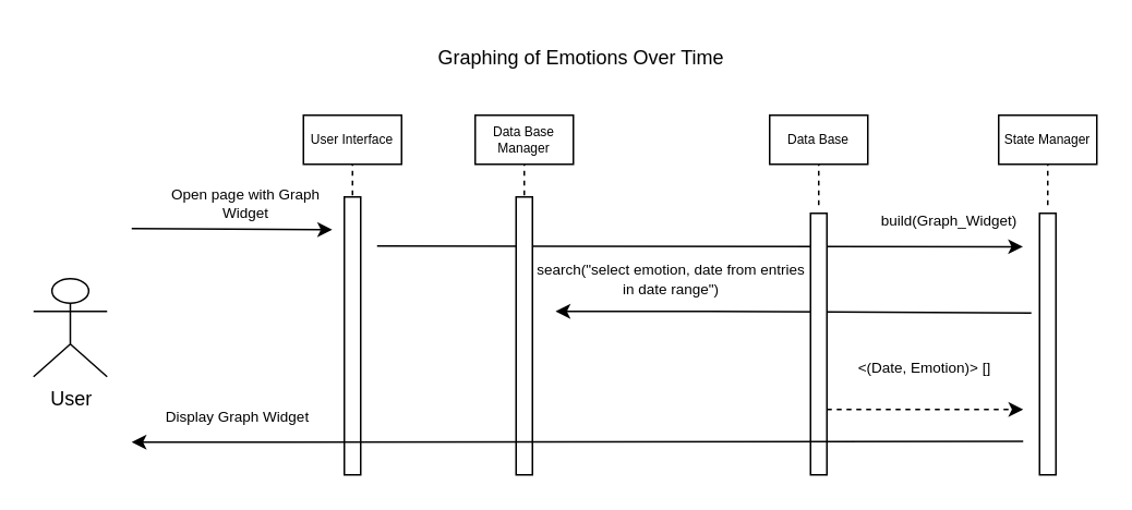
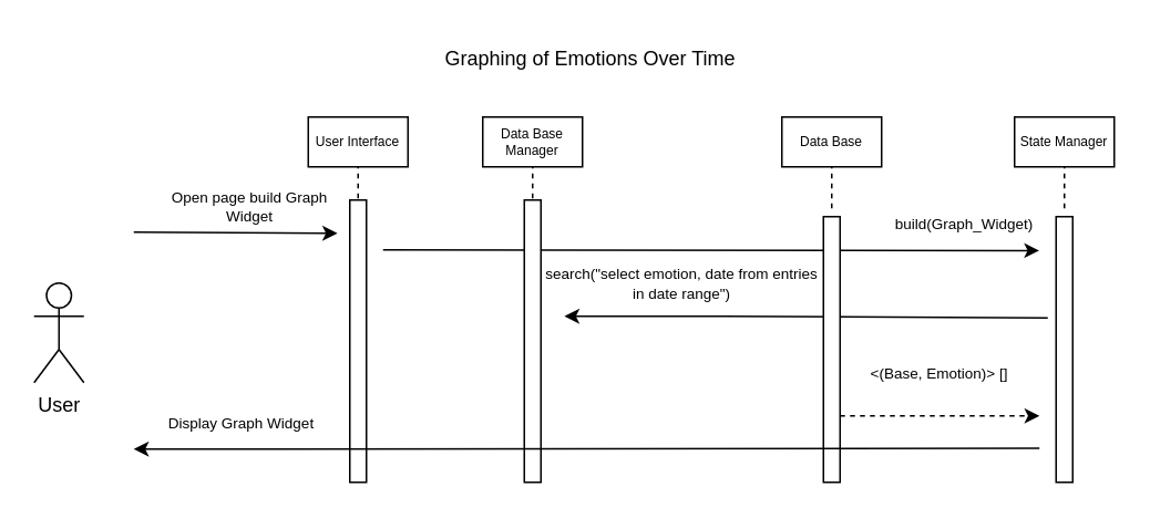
  <mxCell id="0" />
  <mxCell id="1" parent="0" />
- <mxCell id="2" value="User" style="shape=umlActor;verticalLabelPosition=bottom;verticalAlign=top;html=1;outlineConnect=0;" vertex="1" parent="1"><mxGeometry x="20" y="170" width="45" height="60" as="geometry" /></mxCell>
+ <mxCell id="2" value="User" style="shape=umlActor;verticalLabelPosition=bottom;verticalAlign=top;html=1;outlineConnect=0;" vertex="1" parent="1"><mxGeometry x="20" y="170" width="30" height="60" as="geometry" /></mxCell>
  <mxCell id="3" value="Graphing of Emotions Over Time" style="text;html=1;strokeColor=none;fillColor=none;align=center;verticalAlign=middle;whiteSpace=wrap;rounded=0;" vertex="1" parent="1"><mxGeometry x="185" y="20" width="340" height="30" as="geometry" /></mxCell>
  <mxCell id="4" value="" style="rounded=0;whiteSpace=wrap;html=1;fontSize=8;" vertex="1" parent="1"><mxGeometry x="185" y="70" width="60" height="30" as="geometry" /></mxCell>
  <mxCell id="5" value="User Interface" style="text;html=1;strokeColor=none;fillColor=none;align=center;verticalAlign=middle;whiteSpace=wrap;rounded=0;fontSize=8;" vertex="1" parent="1"><mxGeometry x="185" y="70" width="60" height="30" as="geometry" /></mxCell>
  <mxCell id="6" value="" style="endArrow=none;dashed=1;html=1;rounded=0;entryX=0.5;entryY=1;entryDx=0;entryDy=0;exitX=0.5;exitY=0;exitDx=0;exitDy=0;fontSize=8;" edge="1" parent="1" target="5"><mxGeometry width="50" height="50" relative="1" as="geometry"><mxPoint x="215" y="125" as="sourcePoint" /><mxPoint x="445" y="105" as="targetPoint" /><Array as="points" /></mxGeometry></mxCell>
  <mxCell id="7" value="" style="rounded=0;whiteSpace=wrap;html=1;fontSize=8;" vertex="1" parent="1"><mxGeometry x="290" y="70" width="60" height="30" as="geometry" /></mxCell>
  <mxCell id="8" value="Data Base Manager" style="text;html=1;strokeColor=none;fillColor=none;align=center;verticalAlign=middle;whiteSpace=wrap;rounded=0;fontSize=8;" vertex="1" parent="1"><mxGeometry x="290" y="70" width="60" height="30" as="geometry" /></mxCell>
  <mxCell id="9" value="" style="endArrow=none;dashed=1;html=1;rounded=0;entryX=0.5;entryY=1;entryDx=0;entryDy=0;exitX=0.5;exitY=0;exitDx=0;exitDy=0;fontSize=8;" edge="1" parent="1" target="8"><mxGeometry width="50" height="50" relative="1" as="geometry"><mxPoint x="320" y="125" as="sourcePoint" /><mxPoint x="550" y="105" as="targetPoint" /><Array as="points" /></mxGeometry></mxCell>
  <mxCell id="10" value="" style="rounded=0;whiteSpace=wrap;html=1;fontSize=8;" vertex="1" parent="1"><mxGeometry x="610" y="70" width="60" height="30" as="geometry" /></mxCell>
  <mxCell id="11" value="State Manager" style="text;html=1;strokeColor=none;fillColor=none;align=center;verticalAlign=middle;whiteSpace=wrap;rounded=0;fontSize=8;" vertex="1" parent="1"><mxGeometry x="610" y="70" width="60" height="30" as="geometry" /></mxCell>
  <mxCell id="12" value="" style="endArrow=none;dashed=1;html=1;rounded=0;entryX=0.5;entryY=1;entryDx=0;entryDy=0;exitX=0.5;exitY=0;exitDx=0;exitDy=0;fontSize=8;" edge="1" parent="1" target="11"><mxGeometry width="50" height="50" relative="1" as="geometry"><mxPoint x="640" y="125" as="sourcePoint" /><mxPoint x="870" y="105" as="targetPoint" /><Array as="points" /></mxGeometry></mxCell>
  <mxCell id="13" value="" style="rounded=0;whiteSpace=wrap;html=1;fontSize=8;" vertex="1" parent="1"><mxGeometry x="470" y="70" width="60" height="30" as="geometry" /></mxCell>
  <mxCell id="14" value="Data Base" style="text;html=1;strokeColor=none;fillColor=none;align=center;verticalAlign=middle;whiteSpace=wrap;rounded=0;fontSize=8;" vertex="1" parent="1"><mxGeometry x="470" y="70" width="60" height="30" as="geometry" /></mxCell>
  <mxCell id="15" value="" style="endArrow=none;dashed=1;html=1;rounded=0;entryX=0.5;entryY=1;entryDx=0;entryDy=0;exitX=0.5;exitY=0;exitDx=0;exitDy=0;fontSize=8;" edge="1" parent="1" target="14"><mxGeometry width="50" height="50" relative="1" as="geometry"><mxPoint x="500" y="125" as="sourcePoint" /><mxPoint x="730" y="105" as="targetPoint" /><Array as="points" /></mxGeometry></mxCell>
- <mxCell id="16" value="&amp;lt;(Date, Emotion)&amp;gt; []" style="text;html=1;strokeColor=none;fillColor=none;align=center;verticalAlign=middle;whiteSpace=wrap;rounded=0;fontSize=9;" vertex="1" parent="1"><mxGeometry x="500" y="210" width="130" height="30" as="geometry" /></mxCell>
+ <mxCell id="16" value="&amp;lt;(Base, Emotion)&amp;gt; []" style="text;html=1;strokeColor=none;fillColor=none;align=center;verticalAlign=middle;whiteSpace=wrap;rounded=0;fontSize=9;" vertex="1" parent="1"><mxGeometry x="500" y="210" width="130" height="30" as="geometry" /></mxCell>
  <mxCell id="17" value="" style="endArrow=classic;html=1;rounded=0;" edge="1" parent="1"><mxGeometry width="50" height="50" relative="1" as="geometry"><mxPoint x="630" y="191" as="sourcePoint" /><mxPoint x="339.13" y="190" as="targetPoint" /><Array as="points"><mxPoint x="434.13" y="190" /></Array></mxGeometry></mxCell>
  <mxCell id="18" value="" style="endArrow=classic;html=1;rounded=0;entryX=0.845;entryY=1.071;entryDx=0;entryDy=0;entryPerimeter=0;" edge="1" parent="1"><mxGeometry width="50" height="50" relative="1" as="geometry"><mxPoint x="230" y="150" as="sourcePoint" /><mxPoint x="624.85" y="150.44" as="targetPoint" /></mxGeometry></mxCell>
  <mxCell id="19" value="build(Graph_Widget)" style="text;html=1;strokeColor=none;fillColor=none;align=center;verticalAlign=middle;whiteSpace=wrap;rounded=0;fontSize=9;" vertex="1" parent="1"><mxGeometry x="515" y="120" width="130" height="30" as="geometry" /></mxCell>
  <mxCell id="20" value="" style="endArrow=classic;html=1;rounded=0;entryX=0.938;entryY=1.024;entryDx=0;entryDy=0;entryPerimeter=0;" edge="1" parent="1" target="21"><mxGeometry width="50" height="50" relative="1" as="geometry"><mxPoint x="80" y="139.31" as="sourcePoint" /><mxPoint x="210" y="139.31" as="targetPoint" /></mxGeometry></mxCell>
- <mxCell id="21" value="Open page with Graph Widget" style="text;html=1;strokeColor=none;fillColor=none;align=center;verticalAlign=middle;whiteSpace=wrap;rounded=0;fontSize=9;" vertex="1" parent="1"><mxGeometry x="90" y="109.31" width="120" height="30" as="geometry" /></mxCell>
+ <mxCell id="21" value="Open page build Graph Widget" style="text;html=1;strokeColor=none;fillColor=none;align=center;verticalAlign=middle;whiteSpace=wrap;rounded=0;fontSize=9;" vertex="1" parent="1"><mxGeometry x="90" y="109.31" width="120" height="30" as="geometry" /></mxCell>
  <mxCell id="22" value="" style="rounded=0;whiteSpace=wrap;html=1;" vertex="1" parent="1"><mxGeometry x="210" y="120" width="10" height="170" as="geometry" /></mxCell>
  <mxCell id="23" value="" style="rounded=0;whiteSpace=wrap;html=1;" vertex="1" parent="1"><mxGeometry x="315" y="120" width="10" height="170" as="geometry" /></mxCell>
  <mxCell id="24" value="" style="rounded=0;whiteSpace=wrap;html=1;" vertex="1" parent="1"><mxGeometry x="495" y="130" width="10" height="160" as="geometry" /></mxCell>
  <mxCell id="25" value="" style="rounded=0;whiteSpace=wrap;html=1;" vertex="1" parent="1"><mxGeometry x="635" y="130" width="10" height="160" as="geometry" /></mxCell>
  <mxCell id="26" value="" style="endArrow=classic;html=1;rounded=0;dashed=1;" edge="1" parent="1"><mxGeometry width="50" height="50" relative="1" as="geometry"><mxPoint x="505" y="250" as="sourcePoint" /><mxPoint x="625" y="250" as="targetPoint" /></mxGeometry></mxCell>
  <mxCell id="27" value="&lt;font style=&quot;font-size: 9px;&quot;&gt;search(&quot;select emotion, date from entries in date range&quot;)&lt;/font&gt;" style="text;html=1;strokeColor=none;fillColor=none;align=center;verticalAlign=middle;whiteSpace=wrap;rounded=0;fontSize=10;" vertex="1" parent="1"><mxGeometry x="325" y="150" width="170" height="40.57" as="geometry" /></mxCell>
  <mxCell id="28" value="Display Graph Widget" style="text;html=1;strokeColor=none;fillColor=none;align=center;verticalAlign=middle;whiteSpace=wrap;rounded=0;fontSize=9;" vertex="1" parent="1"><mxGeometry x="80" y="240" width="130" height="30" as="geometry" /></mxCell>
  <mxCell id="29" value="" style="endArrow=classic;html=1;rounded=0;entryX=0;entryY=1;entryDx=0;entryDy=0;" edge="1" parent="1" target="28"><mxGeometry width="50" height="50" relative="1" as="geometry"><mxPoint x="625" y="269.52" as="sourcePoint" /><mxPoint x="75" y="269.52" as="targetPoint" /></mxGeometry></mxCell>
